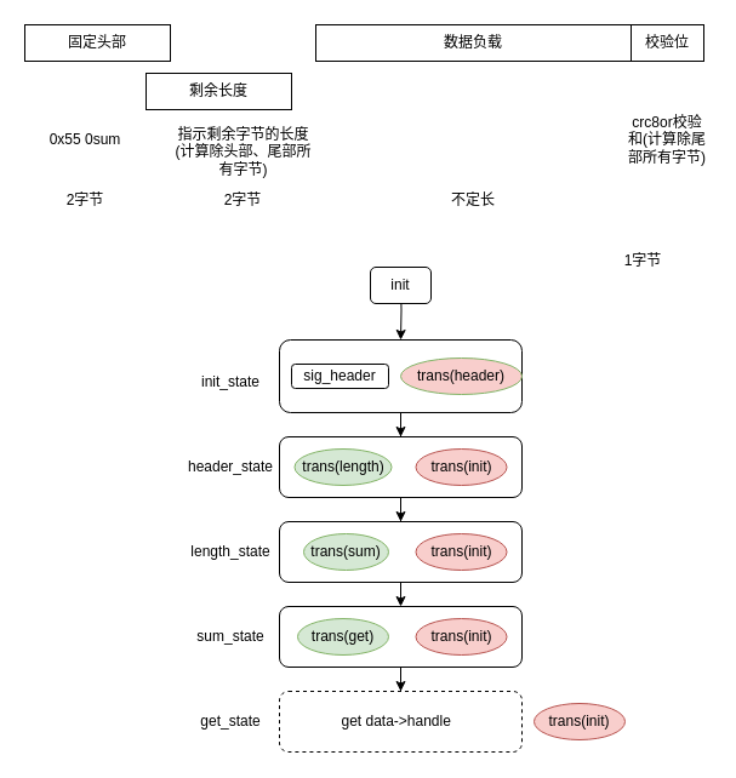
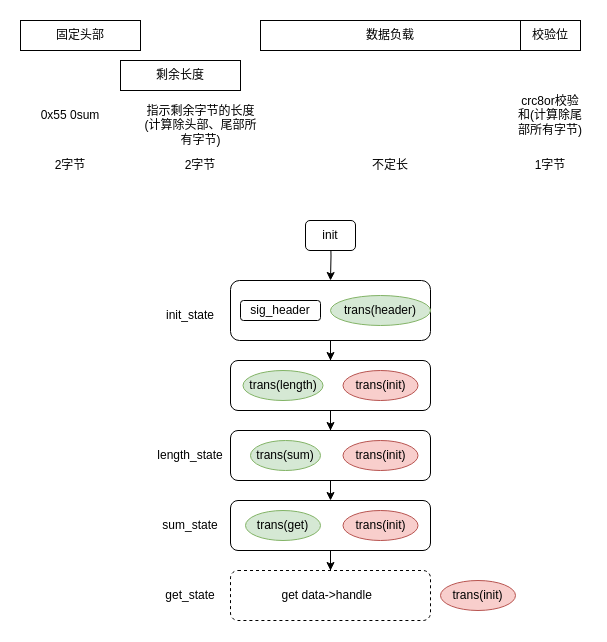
  <mxCell id="0" />
  <mxCell id="1" parent="0" />
  <mxCell id="2" value="固定头部" style="rounded=0;whiteSpace=wrap;html=1;" parent="1" vertex="1"><mxGeometry x="20" y="20" width="120" height="30" as="geometry" /></mxCell>
  <mxCell id="3" value="剩余长度" style="rounded=0;whiteSpace=wrap;html=1;" vertex="1" parent="1"><mxGeometry x="120" y="60" width="120" height="30" as="geometry" /></mxCell>
  <mxCell id="4" value="数据负载" style="rounded=0;whiteSpace=wrap;html=1;" vertex="1" parent="1"><mxGeometry x="260" y="20" width="260" height="30" as="geometry" /></mxCell>
  <mxCell id="5" value="校验位" style="rounded=0;whiteSpace=wrap;html=1;" vertex="1" parent="1"><mxGeometry x="520" y="20" width="60" height="30" as="geometry" /></mxCell>
  <mxCell id="6" value="0x55 0sum" style="text;html=1;align=center;verticalAlign=middle;whiteSpace=wrap;rounded=0;" vertex="1" parent="1"><mxGeometry x="30" y="100" width="80" height="30" as="geometry" /></mxCell>
  <mxCell id="7" value="指示剩余字节的长度(计算除头部、尾部所有字节)" style="text;html=1;align=center;verticalAlign=middle;whiteSpace=wrap;rounded=0;" vertex="1" parent="1"><mxGeometry x="142.5" y="110" width="115" height="30" as="geometry" /></mxCell>
  <mxCell id="8" value="2字节" style="text;html=1;align=center;verticalAlign=middle;whiteSpace=wrap;rounded=0;" vertex="1" parent="1"><mxGeometry x="40" y="150" width="60" height="30" as="geometry" /></mxCell>
  <mxCell id="9" value="2字节" style="text;html=1;align=center;verticalAlign=middle;whiteSpace=wrap;rounded=0;" vertex="1" parent="1"><mxGeometry x="170" y="150" width="60" height="30" as="geometry" /></mxCell>
  <mxCell id="10" value="不定长" style="text;html=1;align=center;verticalAlign=middle;whiteSpace=wrap;rounded=0;" vertex="1" parent="1"><mxGeometry x="360" y="150" width="60" height="30" as="geometry" /></mxCell>
- <mxCell id="11" value="1字节" style="text;html=1;align=center;verticalAlign=middle;whiteSpace=wrap;rounded=0;" vertex="1" parent="1"><mxGeometry x="500" y="200" width="60" height="30" as="geometry" /></mxCell>
+ <mxCell id="11" value="1字节" style="text;html=1;align=center;verticalAlign=middle;whiteSpace=wrap;rounded=0;" vertex="1" parent="1"><mxGeometry x="520" y="150" width="60" height="30" as="geometry" /></mxCell>
  <mxCell id="12" value="crc8or校验和(计算除尾部所有字节)" style="text;html=1;align=center;verticalAlign=middle;whiteSpace=wrap;rounded=0;" vertex="1" parent="1"><mxGeometry x="515" y="100" width="70" height="30" as="geometry" /></mxCell>
  <mxCell id="13" value="" style="edgeStyle=orthogonalEdgeStyle;rounded=0;orthogonalLoop=1;jettySize=auto;html=1;entryX=0.5;entryY=0;entryDx=0;entryDy=0;" edge="1" parent="1" target="20"><mxGeometry relative="1" as="geometry"><mxPoint x="330" y="230" as="sourcePoint" /></mxGeometry></mxCell>
  <mxCell id="14" value="init" style="rounded=1;whiteSpace=wrap;html=1;" vertex="1" parent="1"><mxGeometry x="305" y="220" width="50" height="30" as="geometry" /></mxCell>
- <mxCell id="15" value="header_state" style="text;html=1;align=center;verticalAlign=middle;whiteSpace=wrap;rounded=0;" vertex="1" parent="1"><mxGeometry x="160" y="370" width="60" height="30" as="geometry" /></mxCell>
  <mxCell id="16" value="" style="edgeStyle=orthogonalEdgeStyle;rounded=0;orthogonalLoop=1;jettySize=auto;html=1;entryX=0.5;entryY=0;entryDx=0;entryDy=0;" edge="1" parent="1" source="17" target="24"><mxGeometry relative="1" as="geometry" /></mxCell>
  <mxCell id="17" value="" style="rounded=1;whiteSpace=wrap;html=1;" vertex="1" parent="1"><mxGeometry x="230" y="360" width="200" height="50" as="geometry" /></mxCell>
  <mxCell id="18" value="trans(length)" style="ellipse;whiteSpace=wrap;html=1;fillColor=#d5e8d4;strokeColor=#82b366;" vertex="1" parent="1"><mxGeometry x="242.5" y="370" width="80" height="30" as="geometry" /></mxCell>
  <mxCell id="19" value="" style="edgeStyle=orthogonalEdgeStyle;rounded=0;orthogonalLoop=1;jettySize=auto;html=1;entryX=0.5;entryY=0;entryDx=0;entryDy=0;" edge="1" parent="1" source="20" target="17"><mxGeometry relative="1" as="geometry" /></mxCell>
  <mxCell id="20" value="" style="rounded=1;whiteSpace=wrap;html=1;" vertex="1" parent="1"><mxGeometry x="230" y="280" width="200" height="60" as="geometry" /></mxCell>
  <mxCell id="21" value="init_state" style="text;html=1;align=center;verticalAlign=middle;whiteSpace=wrap;rounded=0;" vertex="1" parent="1"><mxGeometry x="160" y="300" width="60" height="30" as="geometry" /></mxCell>
  <mxCell id="22" value="length_state" style="text;html=1;align=center;verticalAlign=middle;whiteSpace=wrap;rounded=0;" vertex="1" parent="1"><mxGeometry x="160" y="440" width="60" height="30" as="geometry" /></mxCell>
  <mxCell id="23" value="" style="edgeStyle=orthogonalEdgeStyle;rounded=0;orthogonalLoop=1;jettySize=auto;html=1;" edge="1" parent="1" source="24"><mxGeometry relative="1" as="geometry"><mxPoint x="330" y="500" as="targetPoint" /></mxGeometry></mxCell>
  <mxCell id="24" value="" style="rounded=1;whiteSpace=wrap;html=1;" vertex="1" parent="1"><mxGeometry x="230" y="430" width="200" height="50" as="geometry" /></mxCell>
  <mxCell id="25" value="trans(sum)" style="ellipse;whiteSpace=wrap;html=1;fillColor=#d5e8d4;strokeColor=#82b366;" vertex="1" parent="1"><mxGeometry x="250" y="440" width="70" height="30" as="geometry" /></mxCell>
  <mxCell id="26" value="sig_header" style="rounded=1;whiteSpace=wrap;html=1;" vertex="1" parent="1"><mxGeometry x="240" y="300" width="80" height="20" as="geometry" /></mxCell>
- <mxCell id="27" value="trans(header)" style="ellipse;whiteSpace=wrap;html=1;fillColor=#f8cecc;strokeColor=#82b366;" vertex="1" parent="1"><mxGeometry x="330" y="295" width="100" height="30" as="geometry" /></mxCell>
+ <mxCell id="27" value="trans(header)" style="ellipse;whiteSpace=wrap;html=1;fillColor=#d5e8d4;strokeColor=#82b366;" vertex="1" parent="1"><mxGeometry x="330" y="295" width="100" height="30" as="geometry" /></mxCell>
  <mxCell id="28" value="sum_state" style="text;html=1;align=center;verticalAlign=middle;whiteSpace=wrap;rounded=0;" vertex="1" parent="1"><mxGeometry x="160" y="510" width="60" height="30" as="geometry" /></mxCell>
  <mxCell id="29" value="" style="edgeStyle=orthogonalEdgeStyle;rounded=0;orthogonalLoop=1;jettySize=auto;html=1;entryX=0.5;entryY=0;entryDx=0;entryDy=0;" edge="1" parent="1" source="30" target="33"><mxGeometry relative="1" as="geometry" /></mxCell>
  <mxCell id="30" value="" style="rounded=1;whiteSpace=wrap;html=1;" vertex="1" parent="1"><mxGeometry x="230" y="500" width="200" height="50" as="geometry" /></mxCell>
  <mxCell id="31" value="trans(get)" style="ellipse;whiteSpace=wrap;html=1;fillColor=#d5e8d4;strokeColor=#82b366;" vertex="1" parent="1"><mxGeometry x="245" y="510" width="75" height="30" as="geometry" /></mxCell>
  <mxCell id="32" value="get_state" style="text;html=1;align=center;verticalAlign=middle;whiteSpace=wrap;rounded=0;" vertex="1" parent="1"><mxGeometry x="160" y="580" width="60" height="30" as="geometry" /></mxCell>
  <mxCell id="33" value="get data-&amp;gt;handle&amp;nbsp;&amp;nbsp;" style="rounded=1;whiteSpace=wrap;html=1;dashed=1;" vertex="1" parent="1"><mxGeometry x="230" y="570" width="200" height="50" as="geometry" /></mxCell>
  <mxCell id="34" value="trans(init)" style="ellipse;whiteSpace=wrap;html=1;fillColor=#f8cecc;strokeColor=#b85450;" vertex="1" parent="1"><mxGeometry x="342.5" y="510" width="75" height="30" as="geometry" /></mxCell>
  <mxCell id="35" value="trans(init)" style="ellipse;whiteSpace=wrap;html=1;fillColor=#f8cecc;strokeColor=#b85450;" vertex="1" parent="1"><mxGeometry x="342.5" y="440" width="75" height="30" as="geometry" /></mxCell>
  <mxCell id="36" value="trans(init)" style="ellipse;whiteSpace=wrap;html=1;fillColor=#f8cecc;strokeColor=#b85450;" vertex="1" parent="1"><mxGeometry x="440" y="580" width="75" height="30" as="geometry" /></mxCell>
  <mxCell id="37" value="trans(init)" style="ellipse;whiteSpace=wrap;html=1;fillColor=#f8cecc;strokeColor=#b85450;" vertex="1" parent="1"><mxGeometry x="342.5" y="370" width="75" height="30" as="geometry" /></mxCell>
